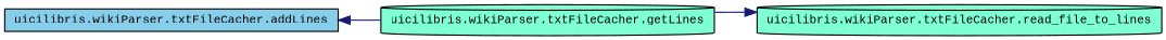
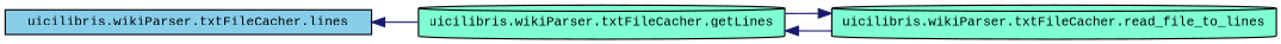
  digraph {
    fontname="Liberation Mono"
    rankdir=LR
    node [color=black fillcolor=aquamarine fontname="Liberation Mono" fontsize=10 shape=cylinder style=filled]
    edge [color=midnightblue dir=back fontname="Liberation Mono" fontsize=10 labelfontname=FreeSans labelfontsize=10 style=solid]
-   n1 [fillcolor=skyblue fontcolor=black height=0.2 label="uicilibris.wikiParser.txtFileCacher.addLines" shape=box width=0.4]
+   n1 [fillcolor=skyblue fontcolor=black height=0.2 label="uicilibris.wikiParser.txtFileCacher.lines" shape=box width=0.4]
    n2 [height=0.2 label="uicilibris.wikiParser.txtFileCacher.getLines" width=0.4]
    n3 [height=0.2 label="uicilibris.wikiParser.txtFileCacher.read_file_to_lines" width=0.4]
    n1 -> n2
+   n2 -> n3
    n3 -> n2
  }
